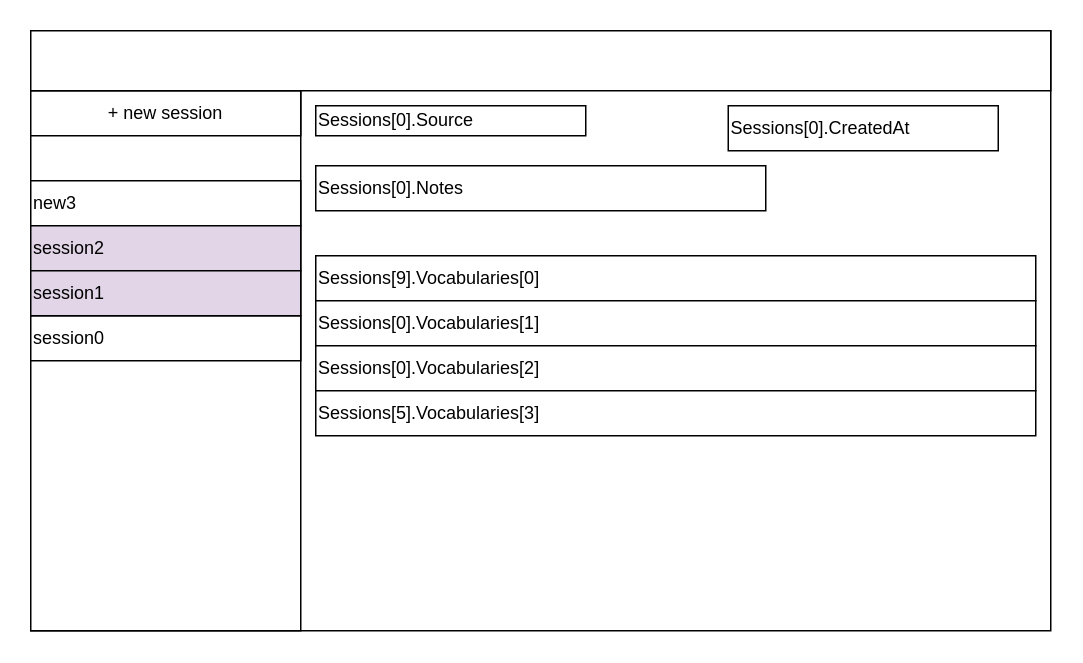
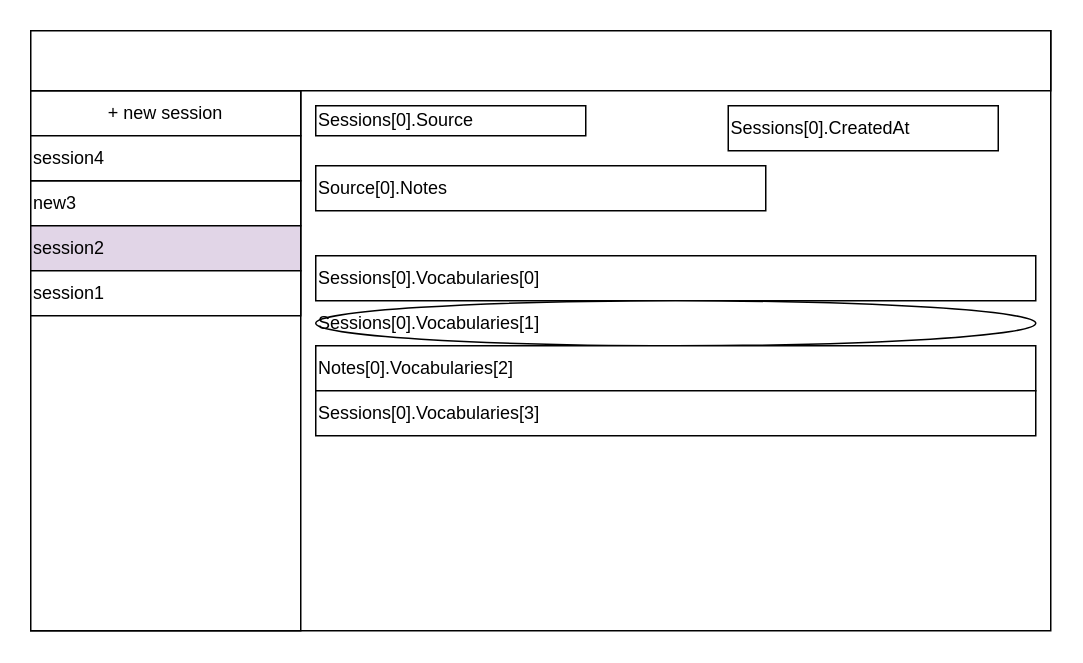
  <mxCell id="0" />
  <mxCell id="1" parent="0" />
  <mxCell id="2" value="" style="rounded=0;whiteSpace=wrap;html=1;" vertex="1" parent="1"><mxGeometry x="20" y="20" width="680" height="400" as="geometry" /></mxCell>
  <mxCell id="3" value="" style="rounded=0;whiteSpace=wrap;html=1;" vertex="1" parent="1"><mxGeometry x="20" y="60" width="180" height="360" as="geometry" /></mxCell>
  <mxCell id="4" value="+ new session" style="rounded=0;whiteSpace=wrap;html=1;" vertex="1" parent="1"><mxGeometry x="20" y="60" width="180" height="30" as="geometry" /></mxCell>
  <mxCell id="5" value="new3" style="rounded=0;whiteSpace=wrap;html=1;align=left;" vertex="1" parent="1"><mxGeometry x="20" y="120" width="180" height="30" as="geometry" /></mxCell>
  <mxCell id="6" value="session2" style="rounded=0;whiteSpace=wrap;html=1;align=left;fillColor=#e1d5e7;" vertex="1" parent="1"><mxGeometry x="20" y="150" width="180" height="30" as="geometry" /></mxCell>
- <mxCell id="7" value="session0" style="rounded=0;whiteSpace=wrap;html=1;align=left;" vertex="1" parent="1"><mxGeometry x="20" y="210" width="180" height="30" as="geometry" /></mxCell>
- <mxCell id="8" value="session1" style="rounded=0;whiteSpace=wrap;html=1;align=left;fillColor=#e1d5e7;" vertex="1" parent="1"><mxGeometry x="20" y="180" width="180" height="30" as="geometry" /></mxCell>
+ <mxCell id="8" value="session1" style="rounded=0;whiteSpace=wrap;html=1;align=left;" vertex="1" parent="1"><mxGeometry x="20" y="180" width="180" height="30" as="geometry" /></mxCell>
+ <mxCell id="9" value="session4" style="rounded=0;whiteSpace=wrap;html=1;align=left;" vertex="1" parent="1"><mxGeometry x="20" y="90" width="180" height="30" as="geometry" /></mxCell>
  <mxCell id="10" value="" style="rounded=0;whiteSpace=wrap;html=1;" vertex="1" parent="1"><mxGeometry x="20" y="20" width="680" height="40" as="geometry" /></mxCell>
  <mxCell id="11" value="Sessions[0].Source" style="rounded=0;whiteSpace=wrap;html=1;align=left;" vertex="1" parent="1"><mxGeometry x="210" y="70" width="180" height="20" as="geometry" /></mxCell>
- <mxCell id="12" value="Sessions[0].Notes" style="rounded=0;whiteSpace=wrap;html=1;align=left;" vertex="1" parent="1"><mxGeometry x="210" y="110" width="300" height="30" as="geometry" /></mxCell>
+ <mxCell id="12" value="Source[0].Notes" style="rounded=0;whiteSpace=wrap;html=1;align=left;" vertex="1" parent="1"><mxGeometry x="210" y="110" width="300" height="30" as="geometry" /></mxCell>
  <mxCell id="13" value="Sessions[0].CreatedAt" style="rounded=0;whiteSpace=wrap;html=1;align=left;" vertex="1" parent="1"><mxGeometry x="485" y="70" width="180" height="30" as="geometry" /></mxCell>
- <mxCell id="14" value="Sessions[9].Vocabularies[0]" style="rounded=0;whiteSpace=wrap;html=1;align=left;" vertex="1" parent="1"><mxGeometry x="210" y="170" width="480" height="30" as="geometry" /></mxCell>
- <mxCell id="15" value="Sessions[0].Vocabularies[1]" style="rounded=0;whiteSpace=wrap;html=1;align=left;" vertex="1" parent="1"><mxGeometry x="210" y="200" width="480" height="30" as="geometry" /></mxCell>
- <mxCell id="16" value="Sessions[0].Vocabularies[2]" style="rounded=0;whiteSpace=wrap;html=1;align=left;" vertex="1" parent="1"><mxGeometry x="210" y="230" width="480" height="30" as="geometry" /></mxCell>
- <mxCell id="17" value="Sessions[5].Vocabularies[3]" style="rounded=0;whiteSpace=wrap;html=1;align=left;" vertex="1" parent="1"><mxGeometry x="210" y="260" width="480" height="30" as="geometry" /></mxCell>
+ <mxCell id="14" value="Sessions[0].Vocabularies[0]" style="rounded=0;whiteSpace=wrap;html=1;align=left;" vertex="1" parent="1"><mxGeometry x="210" y="170" width="480" height="30" as="geometry" /></mxCell>
+ <mxCell id="15" value="Sessions[0].Vocabularies[1]" style="ellipse;whiteSpace=wrap;html=1;align=left;" vertex="1" parent="1"><mxGeometry x="210" y="200" width="480" height="30" as="geometry" /></mxCell>
+ <mxCell id="16" value="Notes[0].Vocabularies[2]" style="rounded=0;whiteSpace=wrap;html=1;align=left;" vertex="1" parent="1"><mxGeometry x="210" y="230" width="480" height="30" as="geometry" /></mxCell>
+ <mxCell id="17" value="Sessions[0].Vocabularies[3]" style="rounded=0;whiteSpace=wrap;html=1;align=left;" vertex="1" parent="1"><mxGeometry x="210" y="260" width="480" height="30" as="geometry" /></mxCell>
